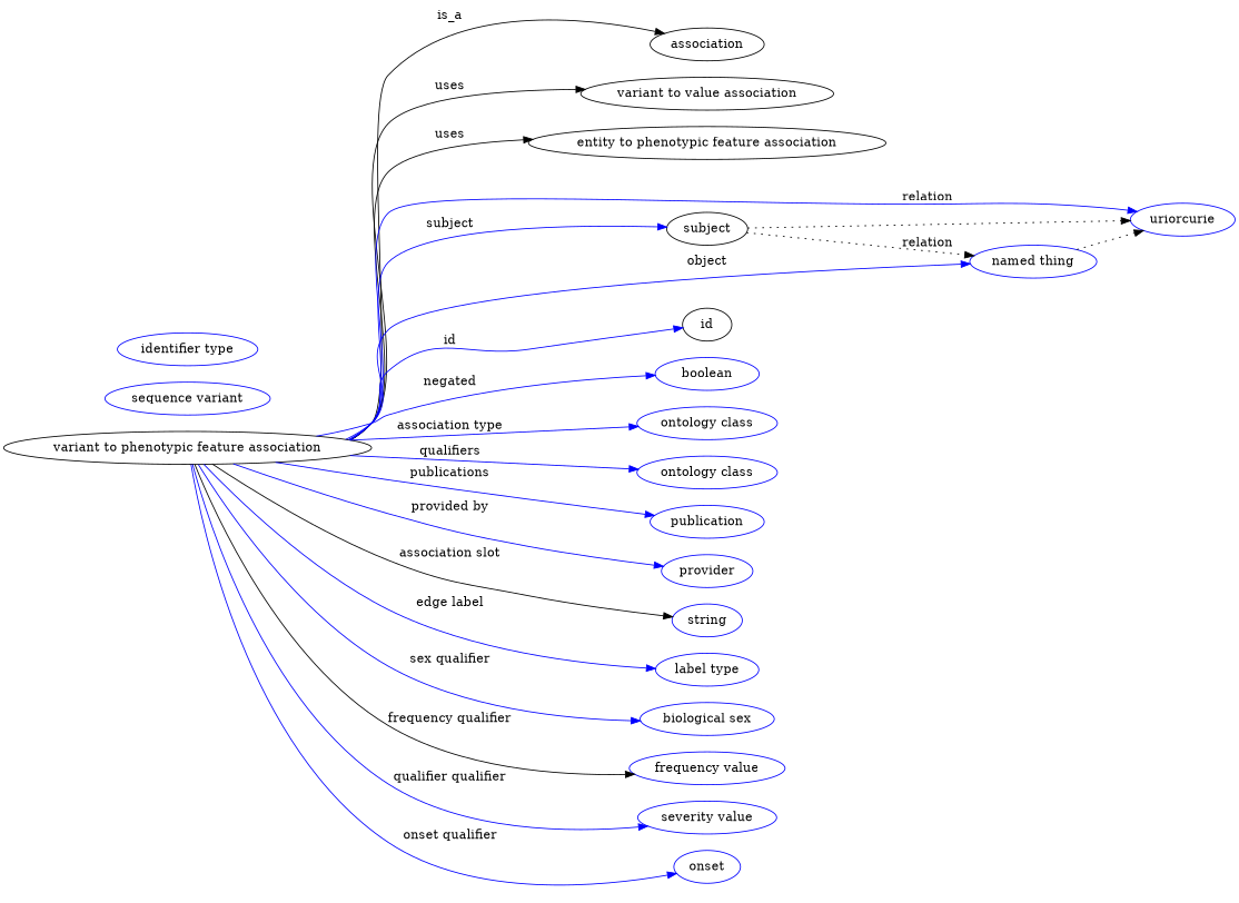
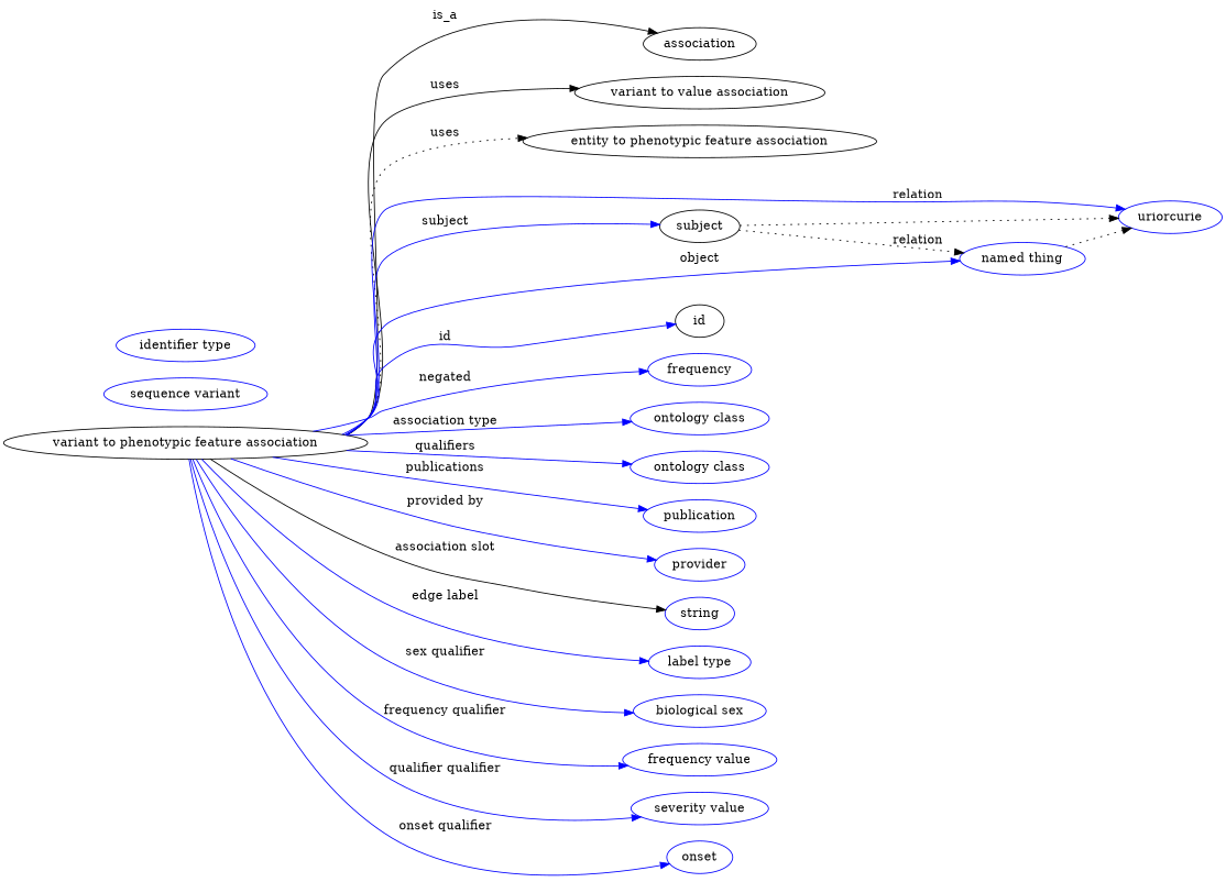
  digraph {
    rankdir=LR
    node [color=blue]
    edge [color=blue style=solid]
    n1 [height=0.5 label="variant to phenotypic feature association" width=4.2643 color=""]
    association [height=0.5 width=1.3723 color=""]
    n3 [height=0.5 label="variant to value association" width=2.9346 color=""]
    "entity to phenotypic feature association" [height=0.5 width=4.1417 color=""]
    subject [height=0.5 width=0.97656 color=""]
    n6 [height=0.5 label=uriorcurie width=1.2492]
    n7 [height=0.5 label="named thing" width=1.5019]
    id [height=0.5 width=0.75 color=""]
-   n9 [height=0.5 label=boolean width=1.0584]
+   n9 [height=0.5 label=frequency width=1.0584]
    n10 [height=0.5 label="ontology class" width=1.6931]
    n11 [height=0.5 label="ontology class" width=1.6931]
    n12 [height=0.5 label=publication width=1.3859]
    n13 [height=0.5 label=provider width=1.1129]
    n14 [height=0.5 label=string width=0.8403]
    n15 [height=0.5 label="label type" width=1.2425]
    n16 [height=0.5 label="biological sex" width=1.652]
    n17 [height=0.5 label="frequency value" width=1.8561]
    n18 [height=0.5 label="severity value" width=1.6517]
    n19 [height=0.5 label=onset width=0.79928]
    n20 [height=0.5 label="sequence variant" width=1.9244]
    n21 [height=0.5 label="identifier type" width=1.652]
    n1 -> association [label=is_a color="" style=""]
    n1 -> n3 [label=uses color="" style=""]
-   n1 -> "entity to phenotypic feature association" [label=uses color="" style=""]
+   n1 -> "entity to phenotypic feature association" [label=uses style=dotted color=""]
    n1 -> subject [label=subject]
    n1 -> n6 [label=relation]
    n1 -> n7 [label=object]
    n1 -> id [label=id]
    n1 -> n9 [label=negated]
    n1 -> n10 [label="association type"]
    n1 -> n11 [label=qualifiers]
    n1 -> n12 [label=publications]
    n1 -> n13 [label="provided by"]
    n1 -> n14 [color=black label="association slot"]
    n1 -> n15 [label="edge label"]
    n1 -> n16 [label="sex qualifier"]
-   n1 -> n17 [color=black label="frequency qualifier"]
+   n1 -> n17 [label="frequency qualifier"]
    n1 -> n18 [label="qualifier qualifier"]
    n1 -> n19 [label="onset qualifier"]
    subject -> n6 [style=dotted color=""]
    subject -> n7 [label=relation style=dotted color=""]
    n7 -> n6 [style=dotted color=""]
  }
